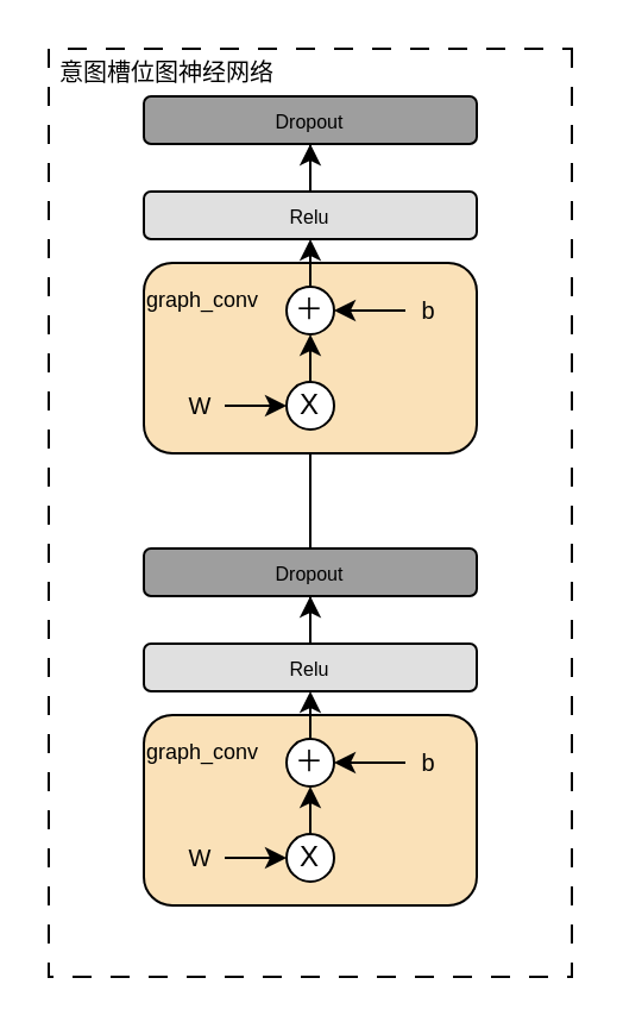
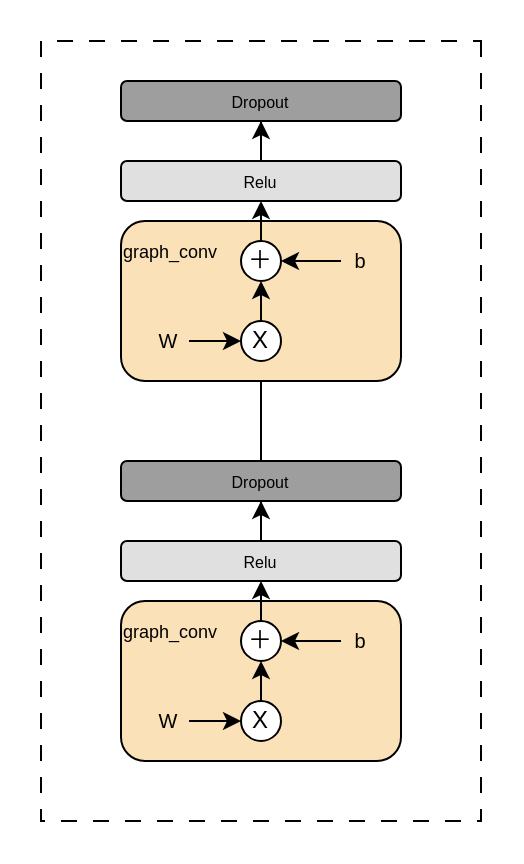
  <mxCell id="0" />
  <mxCell id="1" parent="0" />
  <mxCell id="2" value="" style="rounded=0;whiteSpace=wrap;html=1;dashed=1;fillColor=none;dashPattern=8 8;direction=south;" vertex="1" parent="1"><mxGeometry x="20" y="20" width="220" height="390" as="geometry" /></mxCell>
  <mxCell id="3" value="" style="group" vertex="1" connectable="0" parent="1"><mxGeometry x="50" y="230" width="150" height="150" as="geometry" /></mxCell>
  <mxCell id="4" value="" style="rounded=1;whiteSpace=wrap;html=1;fillColor=#FAE1B8;container=0;direction=south;" vertex="1" parent="3"><mxGeometry x="10" y="70" width="140" height="80" as="geometry" /></mxCell>
  <mxCell id="5" value="&lt;font style=&quot;font-size: 8px;&quot;&gt;Relu&lt;/font&gt;" style="rounded=1;whiteSpace=wrap;html=1;fillColor=#E0E0E0;container=0;direction=south;" vertex="1" parent="3"><mxGeometry x="10" y="40" width="140" height="20" as="geometry" /></mxCell>
  <mxCell id="6" value="&lt;font style=&quot;font-size: 8px;&quot;&gt;Dropout&lt;/font&gt;" style="rounded=1;whiteSpace=wrap;html=1;fillColor=#9E9E9E;container=0;direction=south;" vertex="1" parent="3"><mxGeometry x="10" width="140" height="20" as="geometry" /></mxCell>
  <mxCell id="7" style="edgeStyle=orthogonalEdgeStyle;rounded=0;orthogonalLoop=1;jettySize=auto;html=1;exitX=0;exitY=0.5;exitDx=0;exitDy=0;" edge="1" parent="3" source="5" target="6"><mxGeometry relative="1" as="geometry" /></mxCell>
  <mxCell id="8" value="X" style="ellipse;whiteSpace=wrap;html=1;aspect=fixed;container=0;" vertex="1" parent="3"><mxGeometry x="70" y="120" width="20" height="20" as="geometry" /></mxCell>
  <mxCell id="9" style="edgeStyle=orthogonalEdgeStyle;rounded=0;orthogonalLoop=1;jettySize=auto;html=1;exitX=0.5;exitY=0;exitDx=0;exitDy=0;entryX=1;entryY=0.5;entryDx=0;entryDy=0;" edge="1" parent="3" source="10" target="5"><mxGeometry relative="1" as="geometry" /></mxCell>
  <mxCell id="10" value="＋" style="ellipse;whiteSpace=wrap;html=1;aspect=fixed;container=0;" vertex="1" parent="3"><mxGeometry x="70" y="80" width="20" height="20" as="geometry" /></mxCell>
  <mxCell id="11" style="edgeStyle=orthogonalEdgeStyle;rounded=0;orthogonalLoop=1;jettySize=auto;html=1;exitX=0.5;exitY=0;exitDx=0;exitDy=0;entryX=0.5;entryY=1;entryDx=0;entryDy=0;" edge="1" parent="3" source="8" target="10"><mxGeometry relative="1" as="geometry" /></mxCell>
  <mxCell id="12" value="&lt;font style=&quot;font-size: 9px;&quot;&gt;graph_conv&lt;/font&gt;" style="rounded=0;whiteSpace=wrap;html=1;strokeColor=none;fillColor=none;container=0;" vertex="1" parent="3"><mxGeometry y="70" width="70" height="30" as="geometry" /></mxCell>
  <mxCell id="13" style="edgeStyle=orthogonalEdgeStyle;rounded=0;orthogonalLoop=1;jettySize=auto;html=1;exitX=1;exitY=0.5;exitDx=0;exitDy=0;" edge="1" parent="3" source="14"><mxGeometry relative="1" as="geometry"><mxPoint x="70" y="130" as="targetPoint" /></mxGeometry></mxCell>
  <mxCell id="14" value="&lt;font style=&quot;font-size: 10px;&quot;&gt;W&lt;/font&gt;" style="rounded=0;whiteSpace=wrap;html=1;strokeColor=none;fillColor=none;container=0;" vertex="1" parent="3"><mxGeometry x="24" y="120" width="20" height="20" as="geometry" /></mxCell>
  <mxCell id="15" style="edgeStyle=orthogonalEdgeStyle;rounded=0;orthogonalLoop=1;jettySize=auto;html=1;exitX=0;exitY=0.5;exitDx=0;exitDy=0;entryX=1;entryY=0.5;entryDx=0;entryDy=0;" edge="1" parent="3" source="16" target="10"><mxGeometry relative="1" as="geometry" /></mxCell>
  <mxCell id="16" value="&lt;font style=&quot;font-size: 10px;&quot;&gt;b&lt;br&gt;&lt;/font&gt;" style="rounded=0;whiteSpace=wrap;html=1;strokeColor=none;fillColor=none;container=0;" vertex="1" parent="3"><mxGeometry x="120" y="80" width="20" height="20" as="geometry" /></mxCell>
  <mxCell id="17" value="" style="group" vertex="1" connectable="0" parent="1"><mxGeometry x="50" y="40" width="150" height="150" as="geometry" /></mxCell>
  <mxCell id="18" value="" style="rounded=1;whiteSpace=wrap;html=1;fillColor=#FAE1B8;container=0;direction=south;" vertex="1" parent="17"><mxGeometry x="10" y="70" width="140" height="80" as="geometry" /></mxCell>
  <mxCell id="19" value="&lt;font style=&quot;font-size: 8px;&quot;&gt;Relu&lt;/font&gt;" style="rounded=1;whiteSpace=wrap;html=1;fillColor=#E0E0E0;container=0;direction=south;" vertex="1" parent="17"><mxGeometry x="10" y="40" width="140" height="20" as="geometry" /></mxCell>
  <mxCell id="20" value="&lt;font style=&quot;font-size: 8px;&quot;&gt;Dropout&lt;/font&gt;" style="rounded=1;whiteSpace=wrap;html=1;fillColor=#9E9E9E;container=0;direction=south;" vertex="1" parent="17"><mxGeometry x="10" width="140" height="20" as="geometry" /></mxCell>
  <mxCell id="21" style="edgeStyle=orthogonalEdgeStyle;rounded=0;orthogonalLoop=1;jettySize=auto;html=1;exitX=0;exitY=0.5;exitDx=0;exitDy=0;" edge="1" parent="17" source="19" target="20"><mxGeometry relative="1" as="geometry" /></mxCell>
  <mxCell id="22" value="X" style="ellipse;whiteSpace=wrap;html=1;aspect=fixed;container=0;" vertex="1" parent="17"><mxGeometry x="70" y="120" width="20" height="20" as="geometry" /></mxCell>
  <mxCell id="23" style="edgeStyle=orthogonalEdgeStyle;rounded=0;orthogonalLoop=1;jettySize=auto;html=1;exitX=0.5;exitY=0;exitDx=0;exitDy=0;entryX=1;entryY=0.5;entryDx=0;entryDy=0;" edge="1" parent="17" source="24" target="19"><mxGeometry relative="1" as="geometry" /></mxCell>
  <mxCell id="24" value="＋" style="ellipse;whiteSpace=wrap;html=1;aspect=fixed;container=0;" vertex="1" parent="17"><mxGeometry x="70" y="80" width="20" height="20" as="geometry" /></mxCell>
  <mxCell id="25" style="edgeStyle=orthogonalEdgeStyle;rounded=0;orthogonalLoop=1;jettySize=auto;html=1;exitX=0.5;exitY=0;exitDx=0;exitDy=0;entryX=0.5;entryY=1;entryDx=0;entryDy=0;" edge="1" parent="17" source="22" target="24"><mxGeometry relative="1" as="geometry" /></mxCell>
  <mxCell id="26" value="&lt;font style=&quot;font-size: 9px;&quot;&gt;graph_conv&lt;/font&gt;" style="rounded=0;whiteSpace=wrap;html=1;strokeColor=none;fillColor=none;container=0;" vertex="1" parent="17"><mxGeometry y="70" width="70" height="30" as="geometry" /></mxCell>
  <mxCell id="27" style="edgeStyle=orthogonalEdgeStyle;rounded=0;orthogonalLoop=1;jettySize=auto;html=1;exitX=1;exitY=0.5;exitDx=0;exitDy=0;" edge="1" parent="17" source="28"><mxGeometry relative="1" as="geometry"><mxPoint x="70" y="130" as="targetPoint" /></mxGeometry></mxCell>
  <mxCell id="28" value="&lt;font style=&quot;font-size: 10px;&quot;&gt;W&lt;/font&gt;" style="rounded=0;whiteSpace=wrap;html=1;strokeColor=none;fillColor=none;container=0;" vertex="1" parent="17"><mxGeometry x="24" y="120" width="20" height="20" as="geometry" /></mxCell>
  <mxCell id="29" style="edgeStyle=orthogonalEdgeStyle;rounded=0;orthogonalLoop=1;jettySize=auto;html=1;exitX=0;exitY=0.5;exitDx=0;exitDy=0;entryX=1;entryY=0.5;entryDx=0;entryDy=0;" edge="1" parent="17" source="30" target="24"><mxGeometry relative="1" as="geometry" /></mxCell>
  <mxCell id="30" value="&lt;font style=&quot;font-size: 10px;&quot;&gt;b&lt;br&gt;&lt;/font&gt;" style="rounded=0;whiteSpace=wrap;html=1;strokeColor=none;fillColor=none;container=0;" vertex="1" parent="17"><mxGeometry x="120" y="80" width="20" height="20" as="geometry" /></mxCell>
  <mxCell id="31" style="edgeStyle=orthogonalEdgeStyle;rounded=0;orthogonalLoop=1;jettySize=auto;html=1;exitX=0;exitY=0.5;exitDx=0;exitDy=0;entryX=1;entryY=0.5;entryDx=0;entryDy=0;endArrow=none;endFill=0;" edge="1" parent="1" source="6" target="18"><mxGeometry relative="1" as="geometry" /></mxCell>
- <mxCell id="32" value="&lt;font style=&quot;font-size: 10px;&quot;&gt;意图槽位图神经网络&lt;/font&gt;" style="rounded=0;whiteSpace=wrap;html=1;strokeColor=none;fillColor=none;" vertex="1" parent="1"><mxGeometry x="20" y="20" width="100" height="20" as="geometry" /></mxCell>
